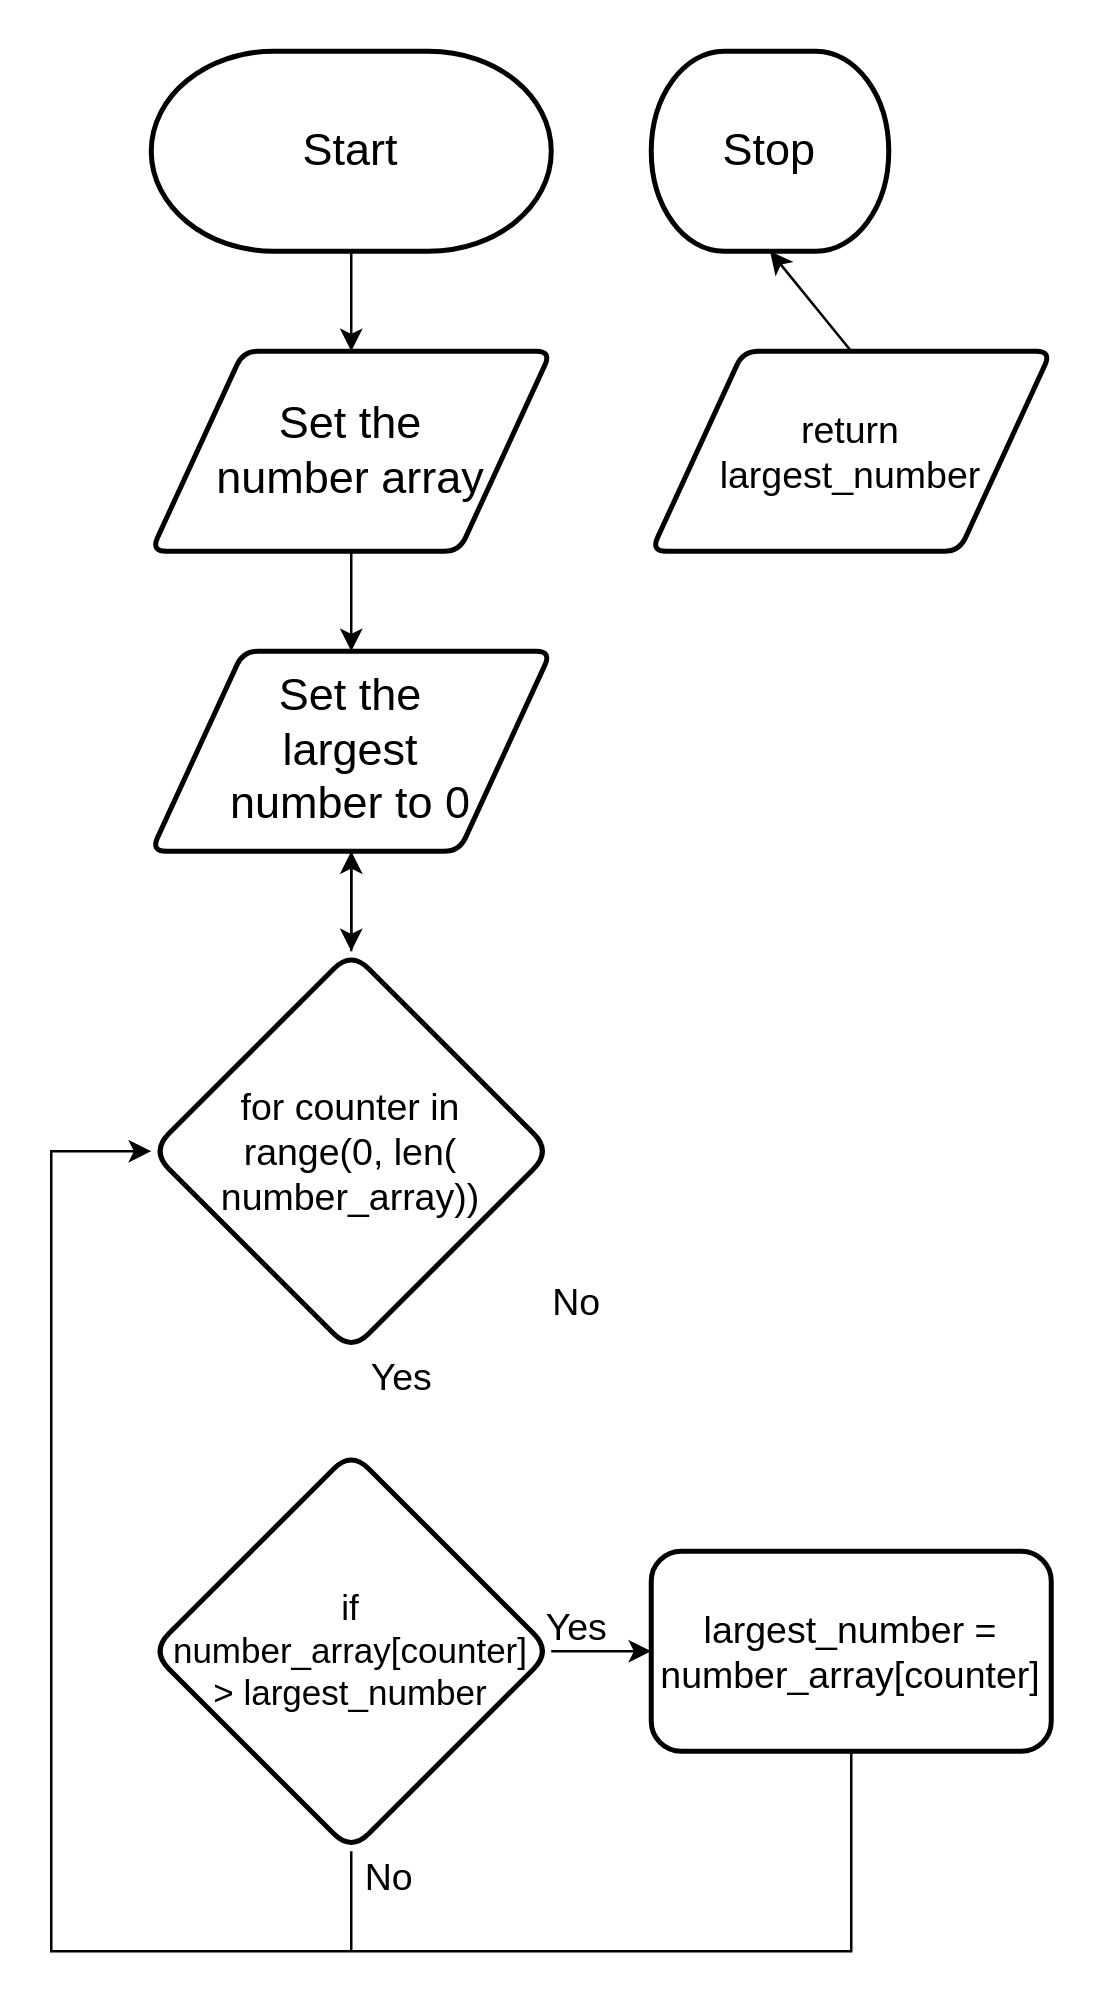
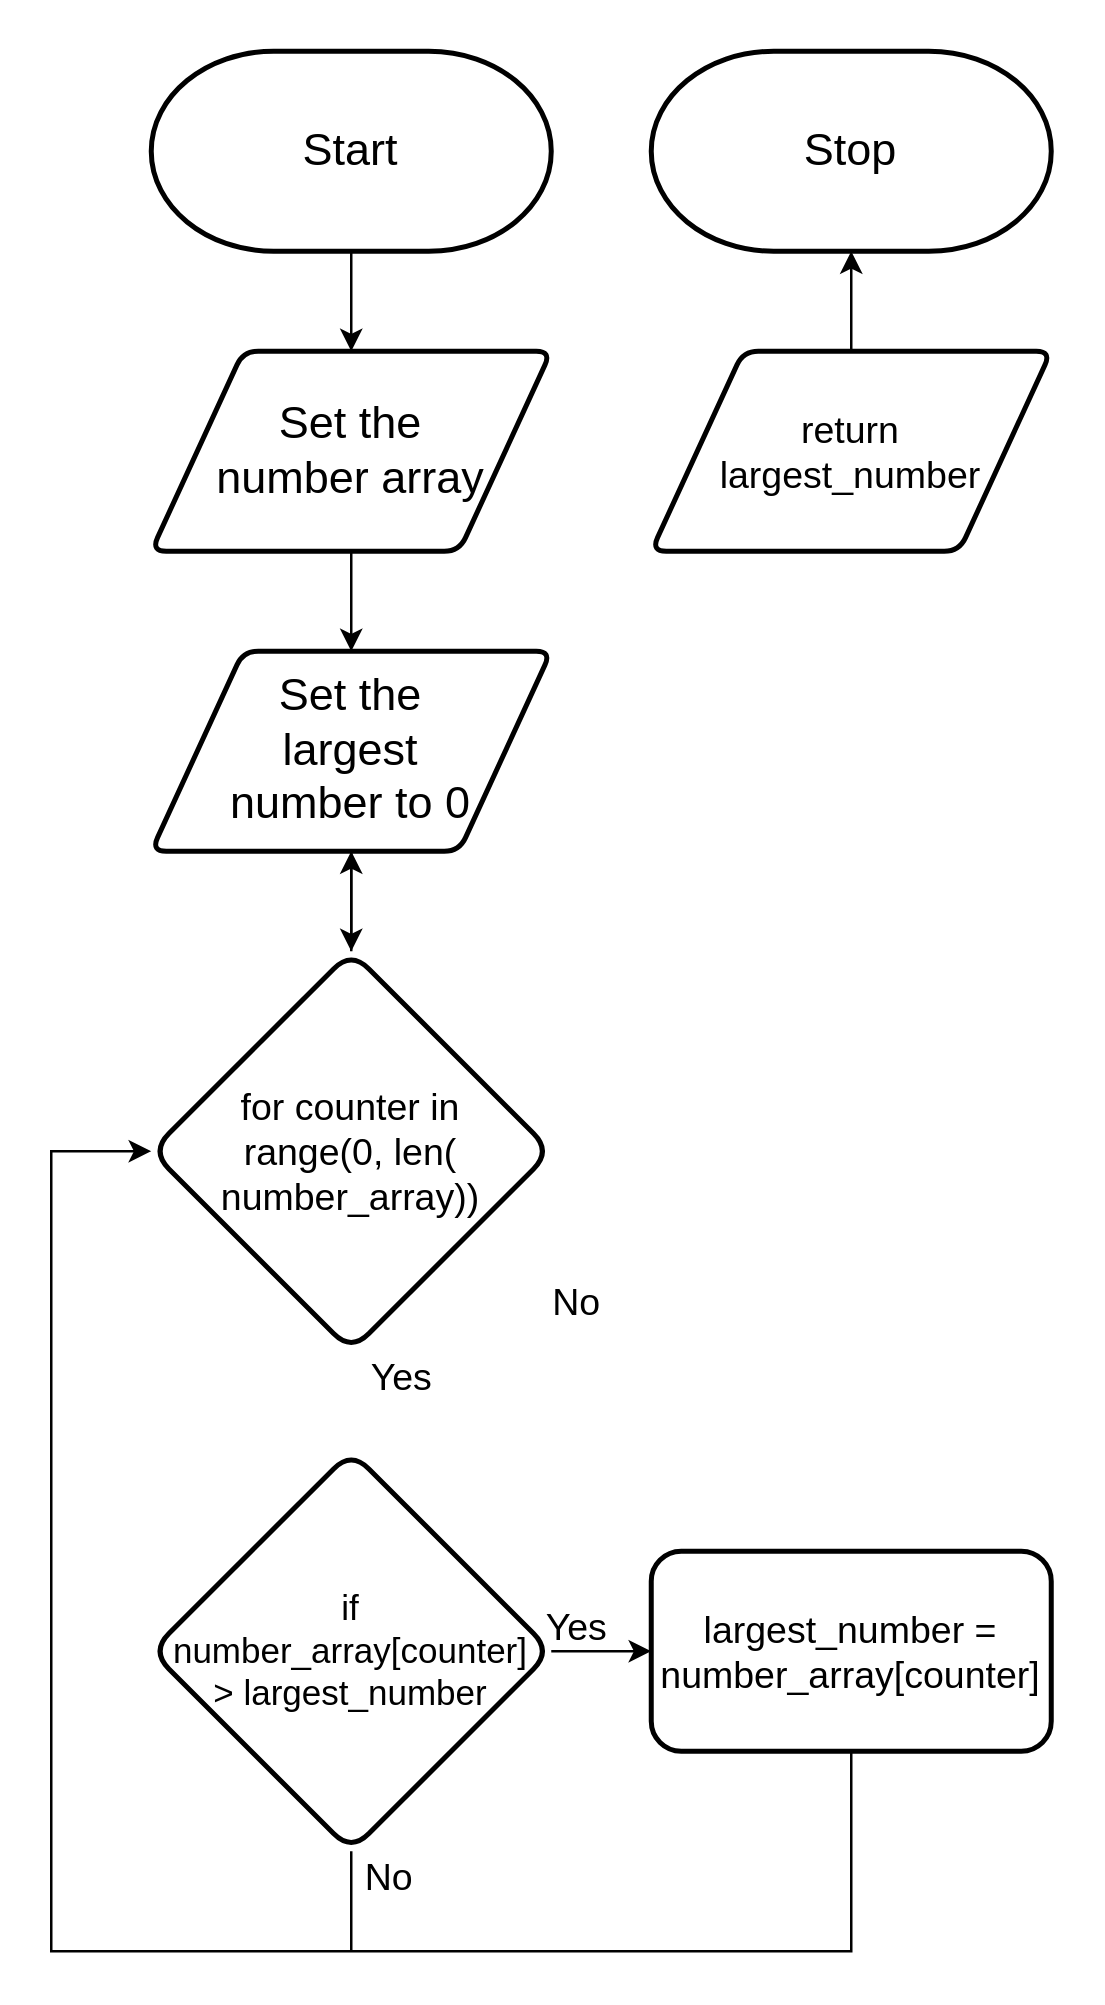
  <mxCell id="0" />
  <mxCell id="1" parent="0" />
  <mxCell id="2" value="&lt;font style=&quot;font-size: 18px&quot;&gt;Start&lt;/font&gt;" style="strokeWidth=2;html=1;shape=mxgraph.flowchart.terminator;whiteSpace=wrap;" parent="1" vertex="1"><mxGeometry width="160" height="80" as="geometry" x="60" y="20" /></mxCell>
- <mxCell id="3" value="&lt;font style=&quot;font-size: 18px&quot;&gt;Stop&lt;/font&gt;" style="strokeWidth=2;html=1;shape=mxgraph.flowchart.terminator;whiteSpace=wrap;" parent="1" vertex="1"><mxGeometry x="260" y="20" width="95" height="80" as="geometry" /></mxCell>
+ <mxCell id="3" value="&lt;font style=&quot;font-size: 18px&quot;&gt;Stop&lt;/font&gt;" style="strokeWidth=2;html=1;shape=mxgraph.flowchart.terminator;whiteSpace=wrap;" parent="1" vertex="1"><mxGeometry x="260" width="160" height="80" as="geometry" y="20" /></mxCell>
  <mxCell id="4" style="edgeStyle=none;html=1;entryX=0.5;entryY=1;entryDx=0;entryDy=0;entryPerimeter=0;fontFamily=Helvetica;fontSize=15;fontColor=default;" parent="1" target="3" edge="1"><mxGeometry relative="1" as="geometry"><mxPoint x="340" y="140" as="sourcePoint" /></mxGeometry></mxCell>
  <mxCell id="5" style="edgeStyle=none;html=1;entryX=0.5;entryY=0;entryDx=0;entryDy=0;" parent="1" edge="1"><mxGeometry relative="1" as="geometry"><mxPoint x="140" y="100" as="sourcePoint" /><mxPoint x="140" y="140" as="targetPoint" /></mxGeometry></mxCell>
  <mxCell id="6" value="return&lt;br style=&quot;font-size: 15px;&quot;&gt;largest_number" style="shape=parallelogram;html=1;strokeWidth=2;perimeter=parallelogramPerimeter;whiteSpace=wrap;rounded=1;arcSize=12;size=0.23;fontSize=15;" parent="1" vertex="1"><mxGeometry x="260" y="140" width="160" height="80" as="geometry" /></mxCell>
  <mxCell id="7" style="edgeStyle=orthogonalEdgeStyle;rounded=0;html=1;fontSize=15;endArrow=classic;endFill=1;" edge="1" parent="1" source="8" target="16"><mxGeometry relative="1" as="geometry" /></mxCell>
  <mxCell id="8" value="&lt;font style=&quot;font-size: 15px;&quot;&gt;for counter in&lt;br style=&quot;font-size: 15px;&quot;&gt;range(0, len(&lt;br style=&quot;font-size: 15px;&quot;&gt;number_array))&lt;br style=&quot;font-size: 15px;&quot;&gt;&lt;/font&gt;" style="rhombus;whiteSpace=wrap;html=1;rounded=1;fontFamily=Helvetica;fontSize=15;fontColor=default;strokeColor=default;strokeWidth=2;fillColor=default;" parent="1" vertex="1"><mxGeometry y="380" width="160" height="160" as="geometry" x="60" /></mxCell>
  <mxCell id="9" value="&lt;span style=&quot;font-size: 15px&quot;&gt;No&lt;/span&gt;" style="text;html=1;align=center;verticalAlign=middle;resizable=0;points=[];autosize=1;strokeColor=none;fillColor=none;fontSize=8;fontFamily=Helvetica;fontColor=default;" parent="1" vertex="1"><mxGeometry x="215" y="510" width="30" height="20" as="geometry" /></mxCell>
  <mxCell id="10" style="edgeStyle=none;html=1;entryX=0.5;entryY=0;entryDx=0;entryDy=0;" parent="1" edge="1"><mxGeometry relative="1" as="geometry"><mxPoint x="140" y="340" as="sourcePoint" /></mxGeometry></mxCell>
  <mxCell id="11" style="edgeStyle=none;html=1;entryX=0.5;entryY=0;entryDx=0;entryDy=0;" parent="1" edge="1"><mxGeometry relative="1" as="geometry"><mxPoint x="140" y="460" as="sourcePoint" /></mxGeometry></mxCell>
  <mxCell id="12" style="edgeStyle=none;html=1;fontSize=18;" parent="1" edge="1"><mxGeometry relative="1" as="geometry"><mxPoint x="140" y="220" as="sourcePoint" /><mxPoint x="140" y="260" as="targetPoint" /></mxGeometry></mxCell>
  <mxCell id="13" style="edgeStyle=none;html=1;fontSize=15;" edge="1" parent="1" target="8"><mxGeometry relative="1" as="geometry"><mxPoint x="140" y="340" as="sourcePoint" /></mxGeometry></mxCell>
  <mxCell id="14" value="Set the&lt;br&gt;number array" style="shape=parallelogram;html=1;strokeWidth=2;perimeter=parallelogramPerimeter;whiteSpace=wrap;rounded=1;arcSize=12;size=0.23;fontSize=18;" vertex="1" parent="1"><mxGeometry y="140" width="160" height="80" as="geometry" x="60" /></mxCell>
  <mxCell id="15" value="&lt;span style=&quot;font-size: 15px&quot;&gt;Yes&lt;/span&gt;" style="text;html=1;align=center;verticalAlign=middle;resizable=0;points=[];autosize=1;strokeColor=none;fillColor=none;fontSize=8;fontFamily=Helvetica;fontColor=default;" vertex="1" parent="1"><mxGeometry x="140" y="540" width="40" height="20" as="geometry" /></mxCell>
  <mxCell id="16" value="Set the&lt;br&gt;largest&lt;br&gt;number to 0" style="shape=parallelogram;html=1;strokeWidth=2;perimeter=parallelogramPerimeter;whiteSpace=wrap;rounded=1;arcSize=12;size=0.23;fontSize=18;" vertex="1" parent="1"><mxGeometry y="260" width="160" height="80" as="geometry" x="60" /></mxCell>
  <mxCell id="17" style="edgeStyle=none;html=1;entryX=0;entryY=0.5;entryDx=0;entryDy=0;fontSize=15;" edge="1" parent="1" source="19" target="21"><mxGeometry relative="1" as="geometry" /></mxCell>
  <mxCell id="18" style="edgeStyle=orthogonalEdgeStyle;rounded=0;html=1;fontSize=15;endArrow=none;endFill=0;" edge="1" parent="1" source="19"><mxGeometry relative="1" as="geometry"><mxPoint x="140" y="780" as="targetPoint" /></mxGeometry></mxCell>
  <mxCell id="19" value="&lt;font style=&quot;font-size: 14px;&quot;&gt;if&lt;br style=&quot;font-size: 14px;&quot;&gt;number_array[counter]&lt;br style=&quot;font-size: 14px;&quot;&gt;&amp;gt; largest_number&lt;br style=&quot;font-size: 14px;&quot;&gt;&lt;/font&gt;" style="rhombus;whiteSpace=wrap;html=1;rounded=1;fontFamily=Helvetica;fontSize=14;fontColor=default;strokeColor=default;strokeWidth=2;fillColor=default;" vertex="1" parent="1"><mxGeometry y="580" width="160" height="160" as="geometry" x="60" /></mxCell>
  <mxCell id="20" style="edgeStyle=orthogonalEdgeStyle;html=1;entryX=0;entryY=0.5;entryDx=0;entryDy=0;fontSize=15;rounded=0;" edge="1" parent="1" source="21" target="8"><mxGeometry relative="1" as="geometry"><Array as="points"><mxPoint x="340" y="780" /><mxPoint x="20" y="780" /><mxPoint x="20" y="460" /></Array></mxGeometry></mxCell>
  <mxCell id="21" value="largest_number =&lt;br style=&quot;font-size: 15px;&quot;&gt;number_array[counter]" style="rounded=1;whiteSpace=wrap;html=1;fontSize=15;strokeWidth=2;" vertex="1" parent="1"><mxGeometry x="260" y="620" width="160" height="80" as="geometry" /></mxCell>
  <mxCell id="22" value="&lt;span style=&quot;font-size: 15px&quot;&gt;Yes&lt;/span&gt;" style="text;html=1;align=center;verticalAlign=middle;resizable=0;points=[];autosize=1;strokeColor=none;fillColor=none;fontSize=8;fontFamily=Helvetica;fontColor=default;" vertex="1" parent="1"><mxGeometry x="210" y="640" width="40" height="20" as="geometry" /></mxCell>
  <mxCell id="23" value="&lt;span style=&quot;font-size: 15px&quot;&gt;No&lt;/span&gt;" style="text;html=1;align=center;verticalAlign=middle;resizable=0;points=[];autosize=1;strokeColor=none;fillColor=none;fontSize=8;fontFamily=Helvetica;fontColor=default;" vertex="1" parent="1"><mxGeometry x="140" y="740" width="30" height="20" as="geometry" /></mxCell>
